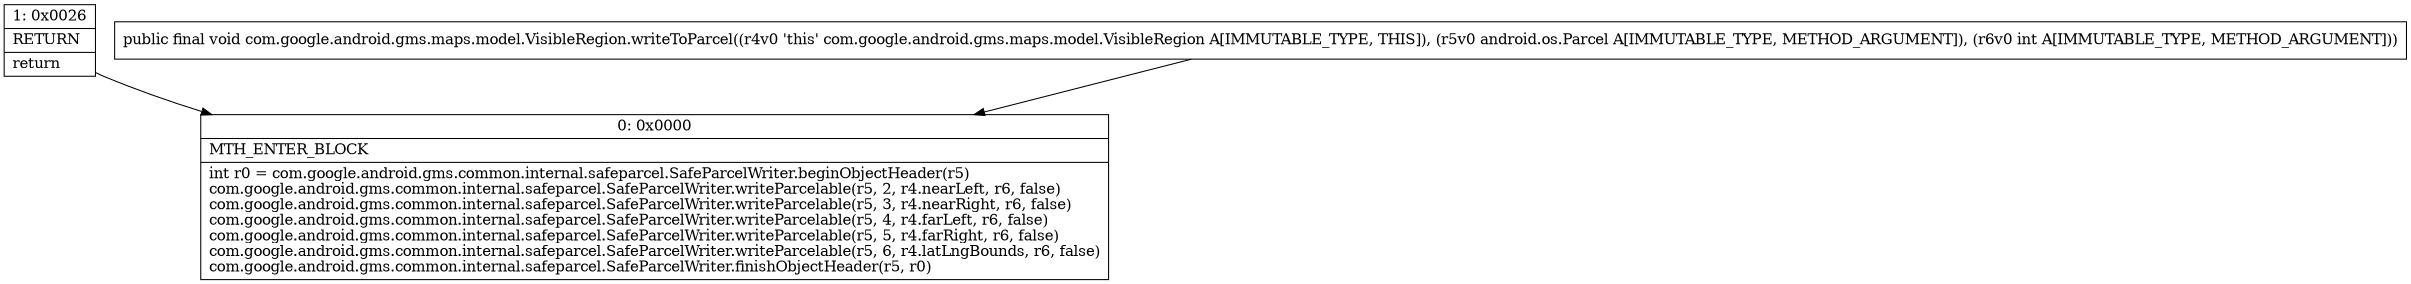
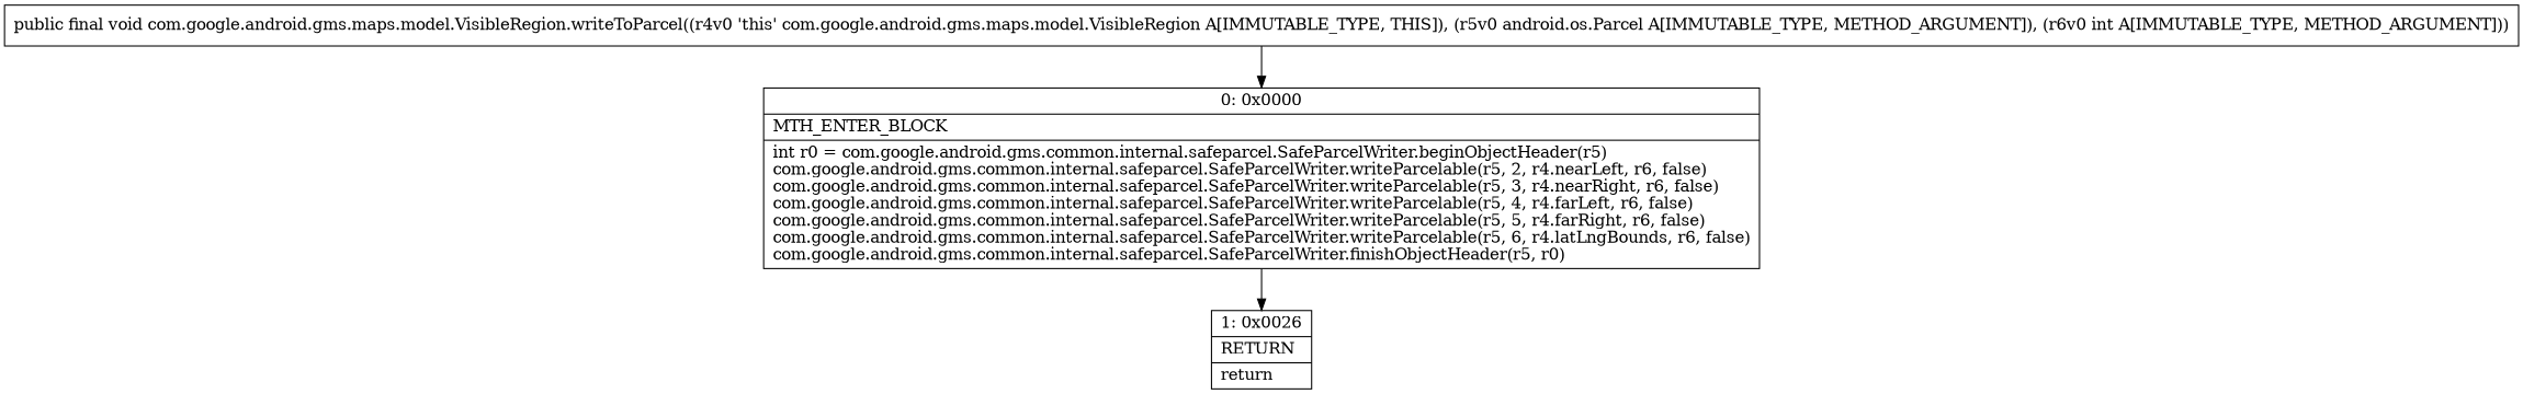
  digraph {
    node [shape=record]
    n1 [label="{0\:\ 0x0000|MTH_ENTER_BLOCK\l|int r0 = com.google.android.gms.common.internal.safeparcel.SafeParcelWriter.beginObjectHeader(r5)\lcom.google.android.gms.common.internal.safeparcel.SafeParcelWriter.writeParcelable(r5, 2, r4.nearLeft, r6, false)\lcom.google.android.gms.common.internal.safeparcel.SafeParcelWriter.writeParcelable(r5, 3, r4.nearRight, r6, false)\lcom.google.android.gms.common.internal.safeparcel.SafeParcelWriter.writeParcelable(r5, 4, r4.farLeft, r6, false)\lcom.google.android.gms.common.internal.safeparcel.SafeParcelWriter.writeParcelable(r5, 5, r4.farRight, r6, false)\lcom.google.android.gms.common.internal.safeparcel.SafeParcelWriter.writeParcelable(r5, 6, r4.latLngBounds, r6, false)\lcom.google.android.gms.common.internal.safeparcel.SafeParcelWriter.finishObjectHeader(r5, r0)\l}"]
    n2 [label="{1\:\ 0x0026|RETURN\l|return\l}"]
    n3 [label="{public final void com.google.android.gms.maps.model.VisibleRegion.writeToParcel((r4v0 'this' com.google.android.gms.maps.model.VisibleRegion A[IMMUTABLE_TYPE, THIS]), (r5v0 android.os.Parcel A[IMMUTABLE_TYPE, METHOD_ARGUMENT]), (r6v0 int A[IMMUTABLE_TYPE, METHOD_ARGUMENT])) }"]
-   n2 -> n1
+   n1 -> n2
    n3 -> n1
  }
